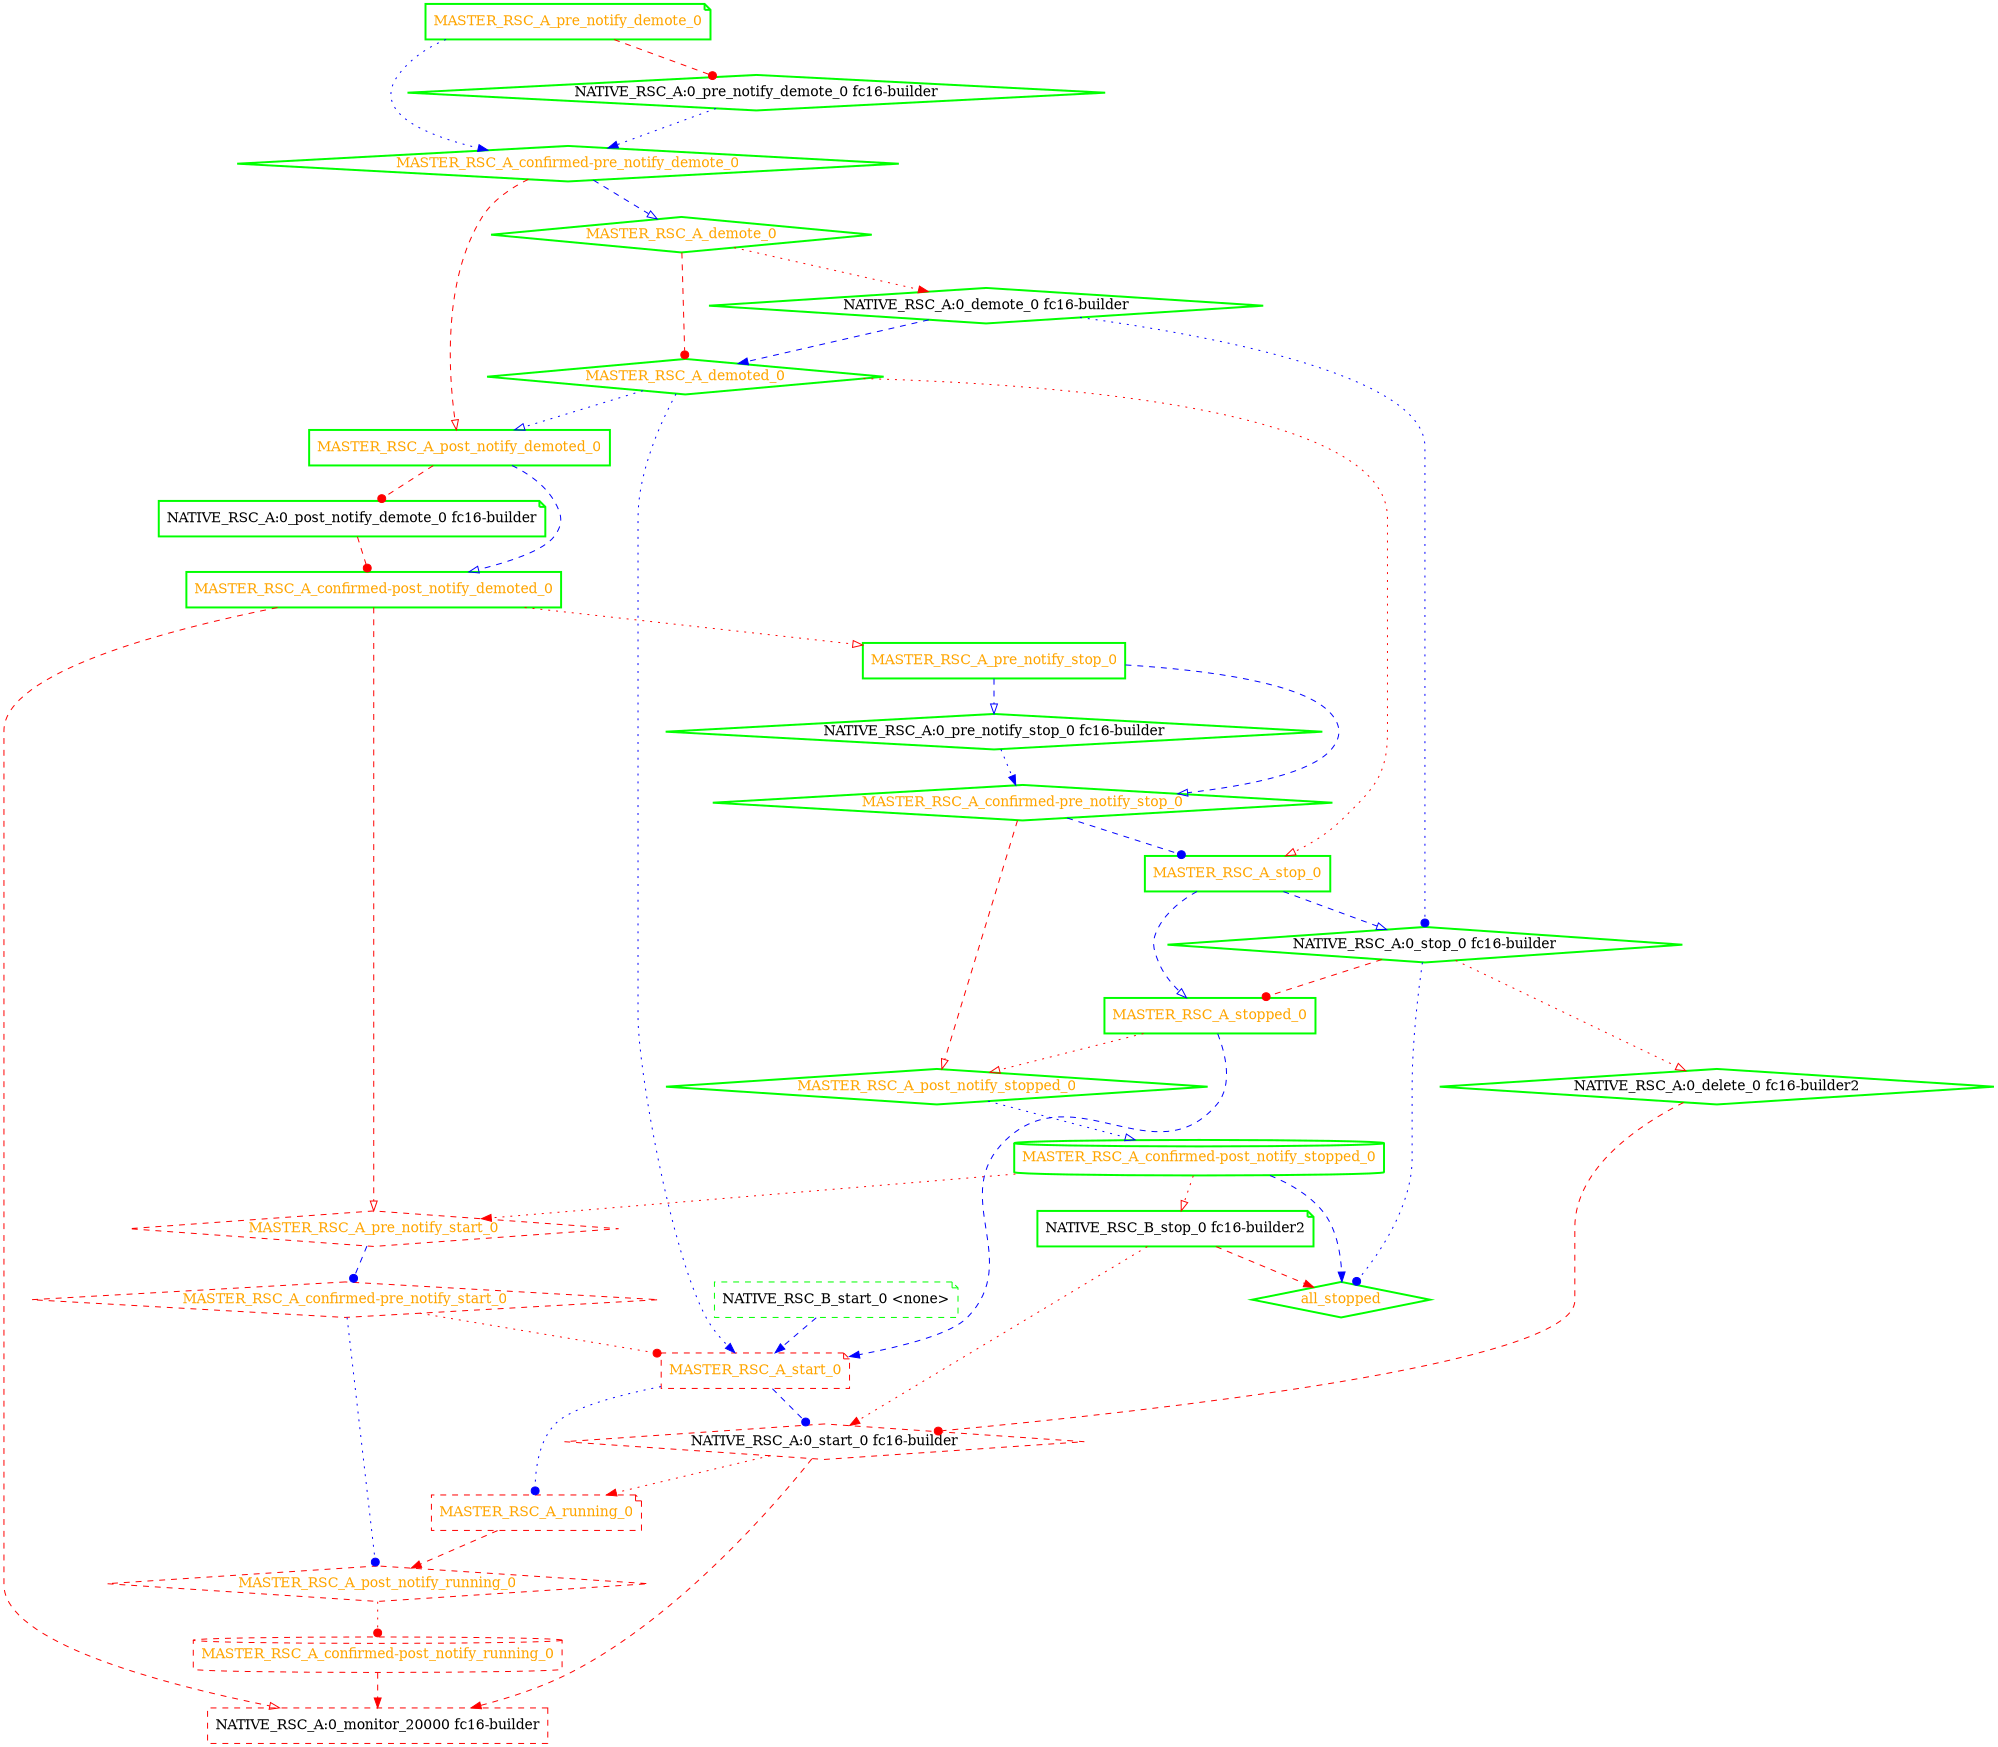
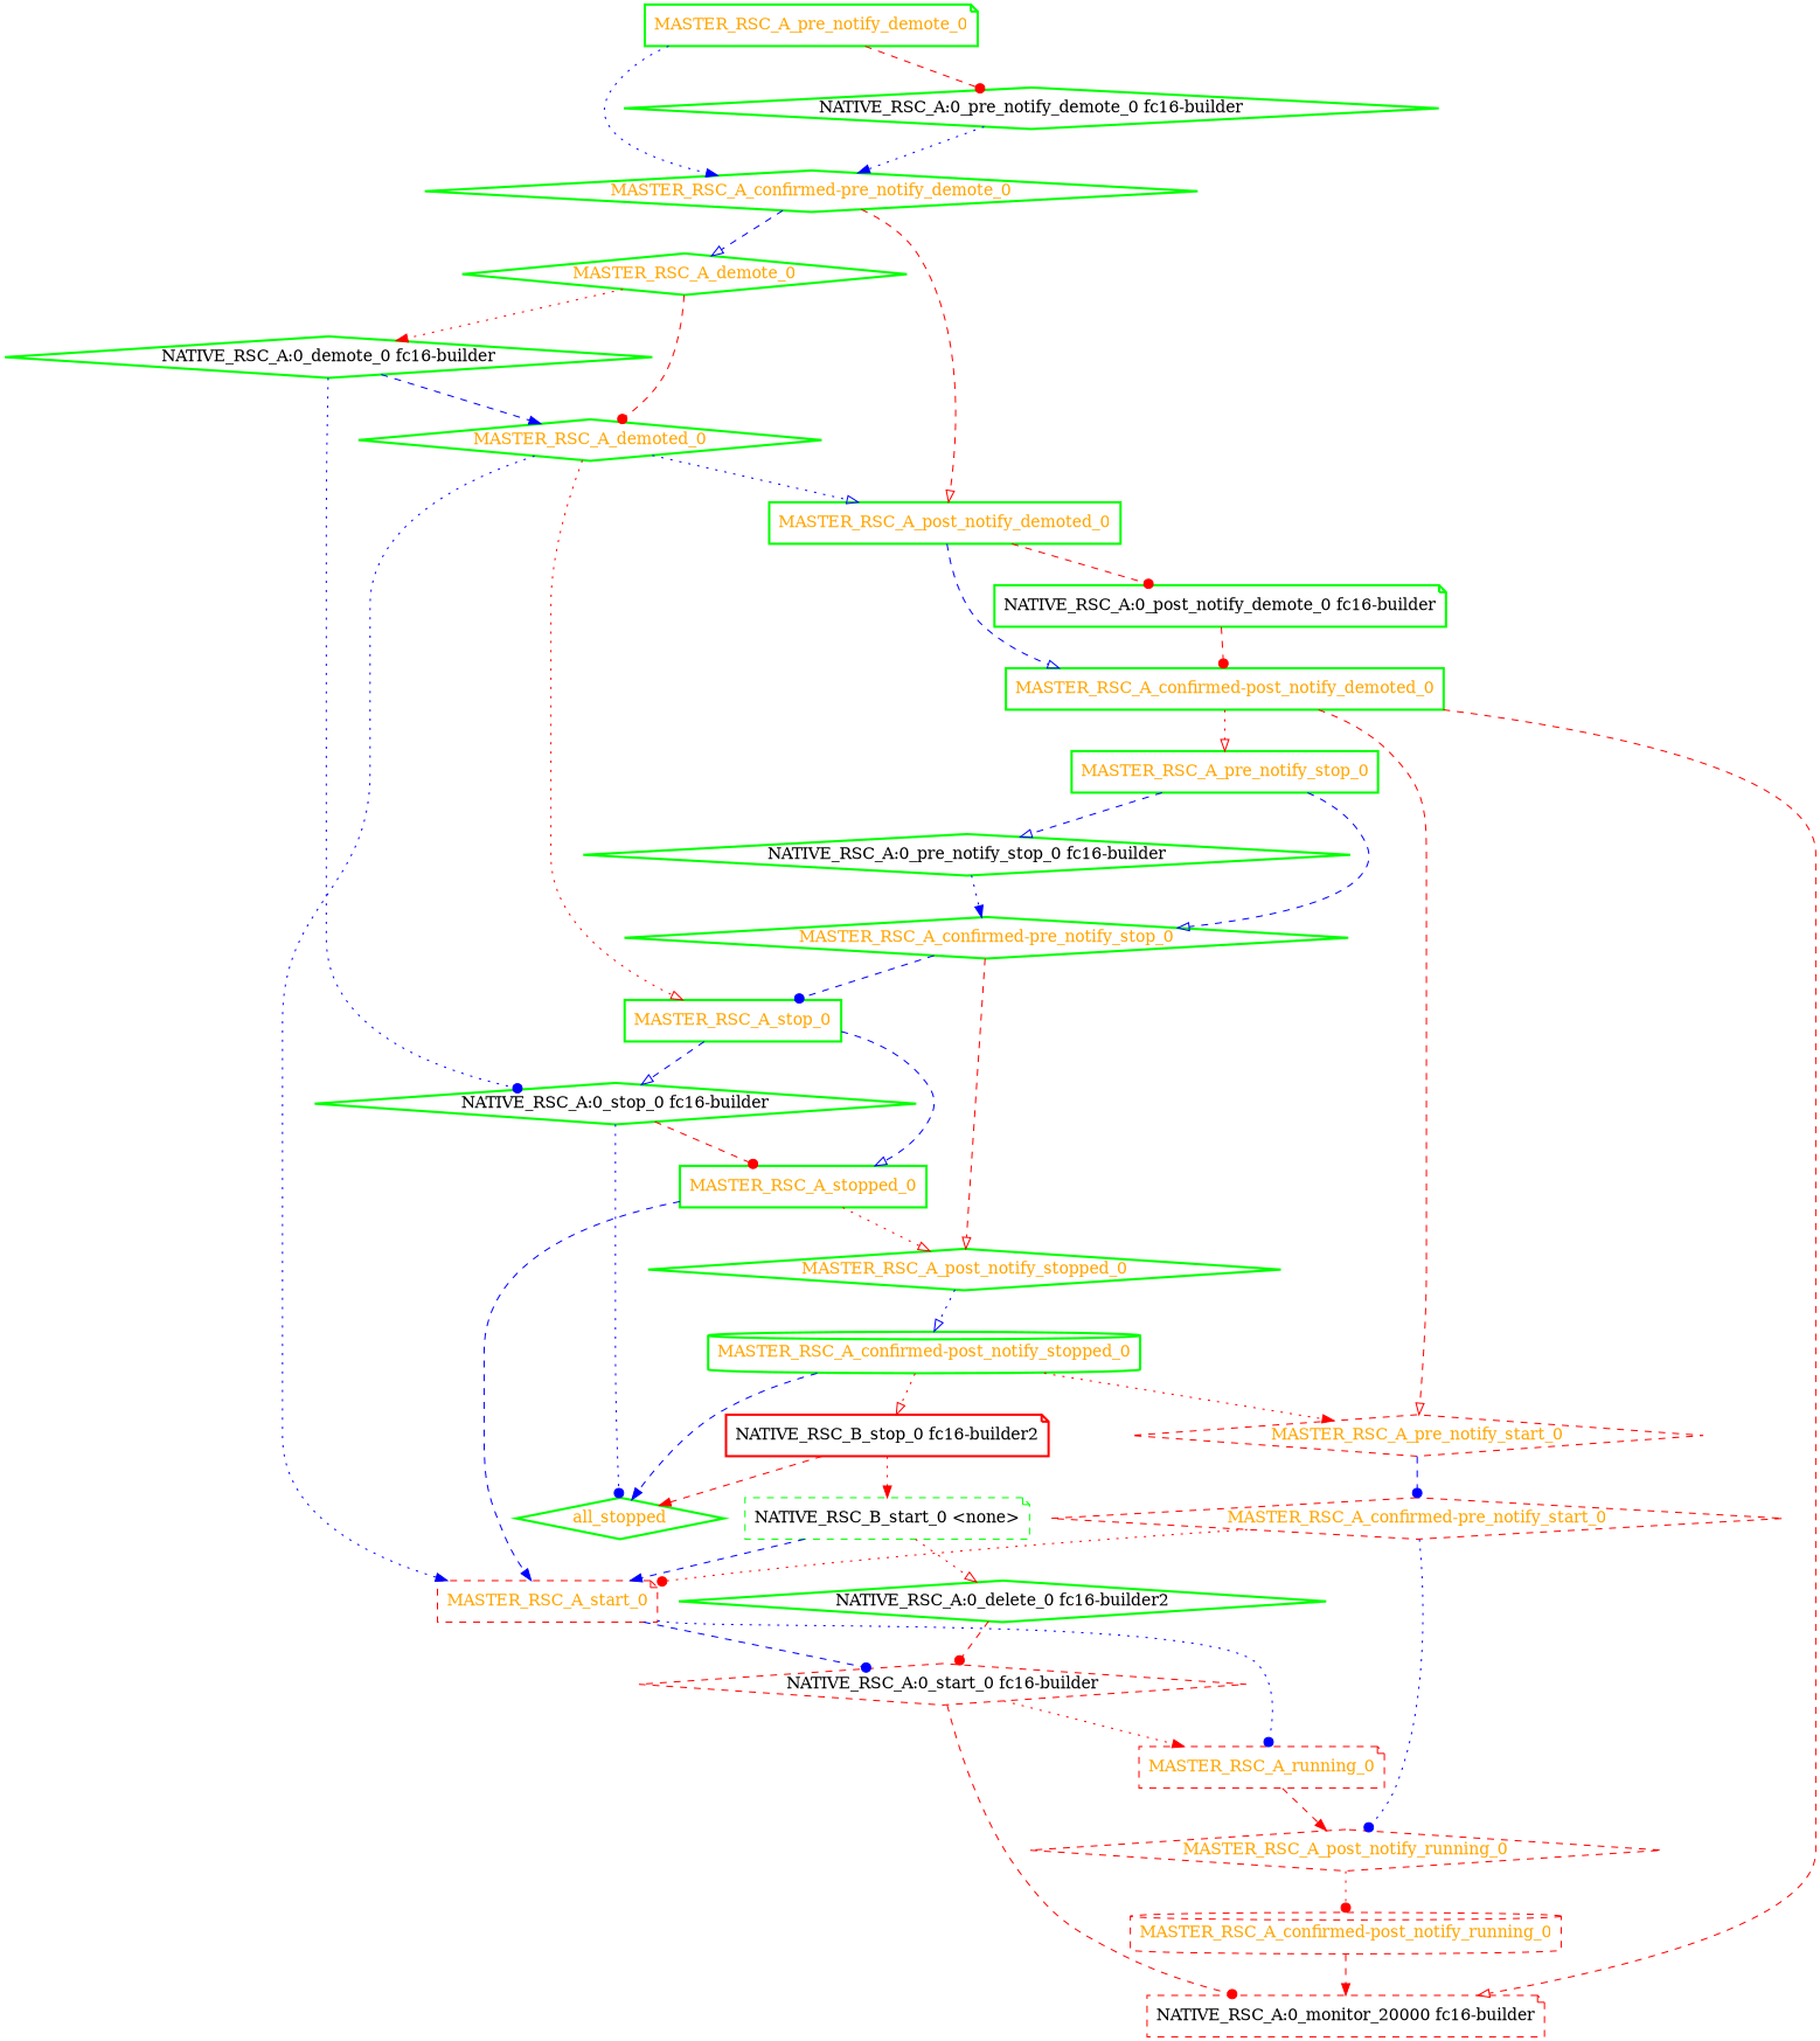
  digraph {
    node [color=green fontcolor=orange shape=diamond style=bold]
    edge [arrowhead=onormal color=red style=dashed]
    "MASTER_RSC_A_confirmed-post_notify_demoted_0" [shape=box]
    MASTER_RSC_A_pre_notify_start_0 [color=red style=dashed]
    MASTER_RSC_A_pre_notify_stop_0 [shape=box]
-   "NATIVE_RSC_A:0_monitor_20000 fc16-builder" [color=red fontcolor=black shape=box style=dashed]
+   "NATIVE_RSC_A:0_monitor_20000 fc16-builder" [color=red fontcolor=black shape=note style=dashed]
    "MASTER_RSC_A_confirmed-pre_notify_start_0" [color=red style=dashed]
    "MASTER_RSC_A_confirmed-pre_notify_stop_0"
    "NATIVE_RSC_A:0_pre_notify_stop_0 fc16-builder" [fontcolor=black]
    MASTER_RSC_A_post_notify_running_0 [color=red style=dashed]
    MASTER_RSC_A_start_0 [color=red shape=note style=dashed]
    MASTER_RSC_A_post_notify_stopped_0
    MASTER_RSC_A_stop_0 [shape=box]
    "MASTER_RSC_A_confirmed-post_notify_running_0" [color=red shape=cylinder style=dashed]
    "MASTER_RSC_A_confirmed-post_notify_stopped_0" [shape=cylinder]
-   "NATIVE_RSC_B_stop_0 fc16-builder2" [fontcolor=black shape=note]
+   "NATIVE_RSC_B_stop_0 fc16-builder2" [color=red fontcolor=black shape=note]
    all_stopped
    "NATIVE_RSC_B_start_0 <none>" [fontcolor=black shape=note style=dashed]
    "MASTER_RSC_A_confirmed-pre_notify_demote_0"
    MASTER_RSC_A_demote_0
    MASTER_RSC_A_post_notify_demoted_0 [shape=box]
    MASTER_RSC_A_demoted_0
    "NATIVE_RSC_A:0_demote_0 fc16-builder" [fontcolor=black]
    "NATIVE_RSC_A:0_post_notify_demote_0 fc16-builder" [fontcolor=black shape=note]
    "NATIVE_RSC_A:0_stop_0 fc16-builder" [fontcolor=black]
    MASTER_RSC_A_running_0 [color=red shape=note style=dashed]
    "NATIVE_RSC_A:0_start_0 fc16-builder" [color=red fontcolor=black style=dashed]
    MASTER_RSC_A_stopped_0 [shape=box]
    "NATIVE_RSC_A:0_delete_0 fc16-builder2" [fontcolor=black]
    MASTER_RSC_A_pre_notify_demote_0 [shape=note]
    "NATIVE_RSC_A:0_pre_notify_demote_0 fc16-builder" [fontcolor=black]
    "MASTER_RSC_A_confirmed-post_notify_demoted_0" -> MASTER_RSC_A_pre_notify_start_0
    "MASTER_RSC_A_confirmed-post_notify_demoted_0" -> MASTER_RSC_A_pre_notify_stop_0 [style=dotted]
    "MASTER_RSC_A_confirmed-post_notify_demoted_0" -> "NATIVE_RSC_A:0_monitor_20000 fc16-builder"
    MASTER_RSC_A_pre_notify_start_0 -> "MASTER_RSC_A_confirmed-pre_notify_start_0" [arrowhead=dot color=blue]
    MASTER_RSC_A_pre_notify_stop_0 -> "MASTER_RSC_A_confirmed-pre_notify_stop_0" [color=blue]
    MASTER_RSC_A_pre_notify_stop_0 -> "NATIVE_RSC_A:0_pre_notify_stop_0 fc16-builder" [color=blue]
    "MASTER_RSC_A_confirmed-pre_notify_start_0" -> MASTER_RSC_A_post_notify_running_0 [arrowhead=dot color=blue style=dotted]
    "MASTER_RSC_A_confirmed-pre_notify_start_0" -> MASTER_RSC_A_start_0 [arrowhead=dot style=dotted]
    "MASTER_RSC_A_confirmed-pre_notify_stop_0" -> MASTER_RSC_A_post_notify_stopped_0
    "MASTER_RSC_A_confirmed-pre_notify_stop_0" -> MASTER_RSC_A_stop_0 [arrowhead=dot color=blue]
    "NATIVE_RSC_A:0_pre_notify_stop_0 fc16-builder" -> "MASTER_RSC_A_confirmed-pre_notify_stop_0" [arrowhead=normal color=blue style=dotted]
    MASTER_RSC_A_post_notify_running_0 -> "MASTER_RSC_A_confirmed-post_notify_running_0" [arrowhead=dot style=dotted]
    MASTER_RSC_A_start_0 -> MASTER_RSC_A_running_0 [arrowhead=dot color=blue style=dotted]
    MASTER_RSC_A_start_0 -> "NATIVE_RSC_A:0_start_0 fc16-builder" [arrowhead=dot color=blue]
    MASTER_RSC_A_post_notify_stopped_0 -> "MASTER_RSC_A_confirmed-post_notify_stopped_0" [color=blue style=dotted]
    MASTER_RSC_A_stop_0 -> "NATIVE_RSC_A:0_stop_0 fc16-builder" [color=blue]
    MASTER_RSC_A_stop_0 -> MASTER_RSC_A_stopped_0 [color=blue]
    "MASTER_RSC_A_confirmed-post_notify_running_0" -> "NATIVE_RSC_A:0_monitor_20000 fc16-builder" [arrowhead=normal]
    "MASTER_RSC_A_confirmed-post_notify_stopped_0" -> MASTER_RSC_A_pre_notify_start_0 [arrowhead=normal style=dotted]
    "MASTER_RSC_A_confirmed-post_notify_stopped_0" -> "NATIVE_RSC_B_stop_0 fc16-builder2" [style=dotted]
    "MASTER_RSC_A_confirmed-post_notify_stopped_0" -> all_stopped [arrowhead=normal color=blue]
    "NATIVE_RSC_B_stop_0 fc16-builder2" -> all_stopped [arrowhead=normal]
-   "NATIVE_RSC_B_stop_0 fc16-builder2" -> "NATIVE_RSC_A:0_start_0 fc16-builder" [arrowhead=normal style=dotted]
+   "NATIVE_RSC_B_stop_0 fc16-builder2" -> "NATIVE_RSC_B_start_0 <none>" [arrowhead=normal style=dotted]
    "NATIVE_RSC_B_start_0 <none>" -> MASTER_RSC_A_start_0 [arrowhead=normal color=blue]
    "MASTER_RSC_A_confirmed-pre_notify_demote_0" -> MASTER_RSC_A_demote_0 [color=blue]
    "MASTER_RSC_A_confirmed-pre_notify_demote_0" -> MASTER_RSC_A_post_notify_demoted_0
    MASTER_RSC_A_demote_0 -> MASTER_RSC_A_demoted_0 [arrowhead=dot]
    MASTER_RSC_A_demote_0 -> "NATIVE_RSC_A:0_demote_0 fc16-builder" [arrowhead=normal style=dotted]
    MASTER_RSC_A_post_notify_demoted_0 -> "MASTER_RSC_A_confirmed-post_notify_demoted_0" [color=blue]
    MASTER_RSC_A_post_notify_demoted_0 -> "NATIVE_RSC_A:0_post_notify_demote_0 fc16-builder" [arrowhead=dot]
    MASTER_RSC_A_demoted_0 -> MASTER_RSC_A_start_0 [arrowhead=normal color=blue style=dotted]
    MASTER_RSC_A_demoted_0 -> MASTER_RSC_A_stop_0 [style=dotted]
    MASTER_RSC_A_demoted_0 -> MASTER_RSC_A_post_notify_demoted_0 [color=blue style=dotted]
    "NATIVE_RSC_A:0_demote_0 fc16-builder" -> MASTER_RSC_A_demoted_0 [arrowhead=normal color=blue]
    "NATIVE_RSC_A:0_demote_0 fc16-builder" -> "NATIVE_RSC_A:0_stop_0 fc16-builder" [arrowhead=dot color=blue style=dotted]
    "NATIVE_RSC_A:0_post_notify_demote_0 fc16-builder" -> "MASTER_RSC_A_confirmed-post_notify_demoted_0" [arrowhead=dot]
    "NATIVE_RSC_A:0_stop_0 fc16-builder" -> all_stopped [arrowhead=dot color=blue style=dotted]
    "NATIVE_RSC_A:0_stop_0 fc16-builder" -> MASTER_RSC_A_stopped_0 [arrowhead=dot]
-   "NATIVE_RSC_A:0_stop_0 fc16-builder" -> "NATIVE_RSC_A:0_delete_0 fc16-builder2" [style=dotted]
+   "NATIVE_RSC_B_start_0 <none>" -> "NATIVE_RSC_A:0_delete_0 fc16-builder2" [style=dotted]
    MASTER_RSC_A_running_0 -> MASTER_RSC_A_post_notify_running_0 [arrowhead=normal]
-   "NATIVE_RSC_A:0_start_0 fc16-builder" -> "NATIVE_RSC_A:0_monitor_20000 fc16-builder" [arrowhead=normal]
+   "NATIVE_RSC_A:0_start_0 fc16-builder" -> "NATIVE_RSC_A:0_monitor_20000 fc16-builder" [arrowhead=dot]
    "NATIVE_RSC_A:0_start_0 fc16-builder" -> MASTER_RSC_A_running_0 [arrowhead=normal style=dotted]
    MASTER_RSC_A_stopped_0 -> MASTER_RSC_A_start_0 [arrowhead=normal color=blue]
    MASTER_RSC_A_stopped_0 -> MASTER_RSC_A_post_notify_stopped_0 [style=dotted]
    "NATIVE_RSC_A:0_delete_0 fc16-builder2" -> "NATIVE_RSC_A:0_start_0 fc16-builder" [arrowhead=dot]
    MASTER_RSC_A_pre_notify_demote_0 -> "MASTER_RSC_A_confirmed-pre_notify_demote_0" [arrowhead=normal color=blue style=dotted]
    MASTER_RSC_A_pre_notify_demote_0 -> "NATIVE_RSC_A:0_pre_notify_demote_0 fc16-builder" [arrowhead=dot]
    "NATIVE_RSC_A:0_pre_notify_demote_0 fc16-builder" -> "MASTER_RSC_A_confirmed-pre_notify_demote_0" [arrowhead=normal color=blue style=dotted]
  }
